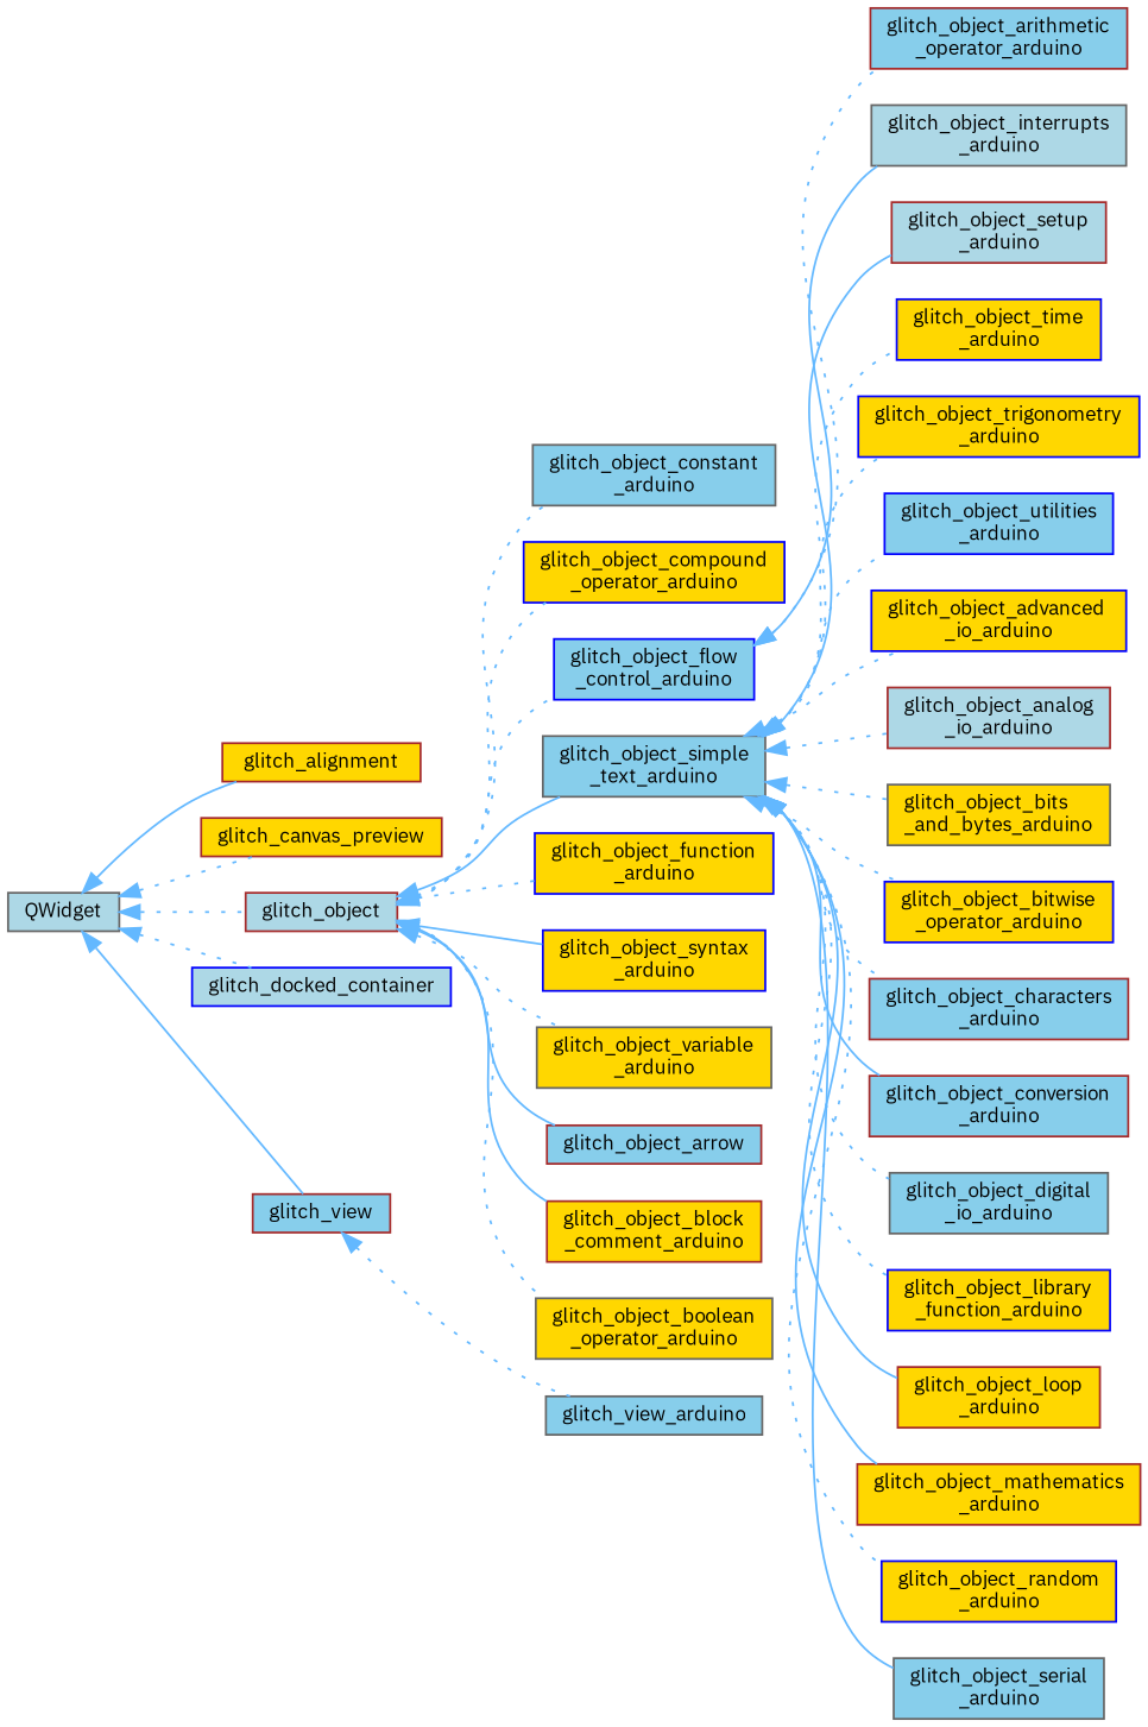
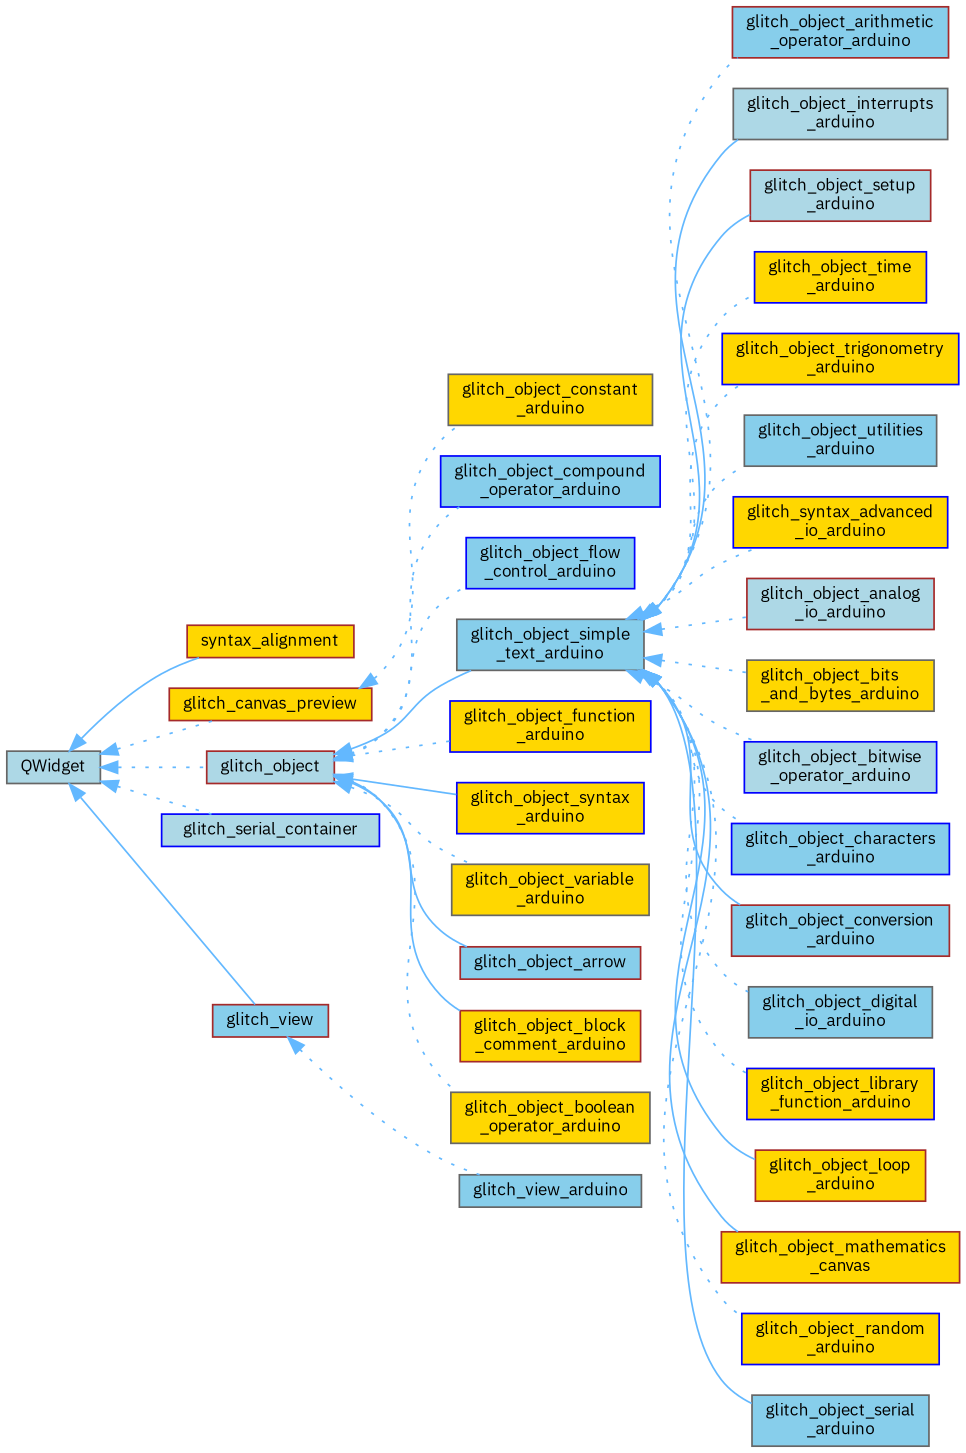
  digraph {
    fontname="IBM Plex Sans"
    rankdir=LR
    node [color=brown fillcolor=gold fontname="IBM Plex Sans" fontsize=10 shape=box style=filled]
    edge [color=steelblue1 dir=back fontname="IBM Plex Sans" fontsize=10 labelfontname=Helvetica labelfontsize=10 style=dotted]
    n1 [color=gray40 fillcolor=lightblue height=0.2 label=QWidget width=0.4]
-   n2 [height=0.2 label=glitch_alignment width=0.4]
+   n2 [height=0.2 label=syntax_alignment width=0.4]
    n3 [height=0.2 label=glitch_canvas_preview width=0.4]
-   n4 [color=blue fillcolor=lightblue height=0.2 label=glitch_docked_container width=0.4]
+   n4 [color=blue fillcolor=lightblue height=0.2 label=glitch_serial_container width=0.4]
    n5 [fillcolor=lightblue height=0.2 label=glitch_object width=0.4]
    n6 [fillcolor=skyblue height=0.2 label=glitch_view width=0.4]
    n7 [fillcolor=skyblue height=0.2 label=glitch_object_arrow width=0.4]
    n8 [height=0.2 label="glitch_object_block\l_comment_arduino" width=0.4]
    n9 [color=gray40 height=0.2 label="glitch_object_boolean\l_operator_arduino" width=0.4]
-   n10 [color=blue height=0.2 label="glitch_object_compound\l_operator_arduino" width=0.4]
-   n11 [color=gray40 fillcolor=skyblue height=0.2 label="glitch_object_constant\l_arduino" width=0.4]
+   n10 [color=blue fillcolor=skyblue height=0.2 label="glitch_object_compound\l_operator_arduino" width=0.4]
+   n11 [color=gray40 height=0.2 label="glitch_object_constant\l_arduino" width=0.4]
    n12 [color=blue fillcolor=skyblue height=0.2 label="glitch_object_flow\l_control_arduino" width=0.4]
    n13 [color=blue height=0.2 label="glitch_object_function\l_arduino" width=0.4]
    n14 [color=gray40 fillcolor=skyblue height=0.2 label="glitch_object_simple\l_text_arduino" width=0.4]
    n15 [color=blue height=0.2 label="glitch_object_syntax\l_arduino" width=0.4]
    n16 [color=gray40 height=0.2 label="glitch_object_variable\l_arduino" width=0.4]
    n17 [color=gray40 fillcolor=skyblue height=0.2 label=glitch_view_arduino width=0.4]
-   n18 [color=blue height=0.2 label="glitch_object_advanced\l_io_arduino" width=0.4]
+   n18 [color=blue height=0.2 label="glitch_syntax_advanced\l_io_arduino" width=0.4]
    n19 [fillcolor=lightblue height=0.2 label="glitch_object_analog\l_io_arduino" width=0.4]
    n20 [fillcolor=skyblue height=0.2 label="glitch_object_arithmetic\l_operator_arduino" width=0.4]
    n21 [color=gray40 height=0.2 label="glitch_object_bits\l_and_bytes_arduino" width=0.4]
-   n22 [color=blue height=0.2 label="glitch_object_bitwise\l_operator_arduino" width=0.4]
-   n23 [fillcolor=skyblue height=0.2 label="glitch_object_characters\l_arduino" width=0.4]
+   n22 [color=blue fillcolor=lightblue height=0.2 label="glitch_object_bitwise\l_operator_arduino" width=0.4]
+   n23 [color=blue fillcolor=skyblue height=0.2 label="glitch_object_characters\l_arduino" width=0.4]
    n24 [fillcolor=skyblue height=0.2 label="glitch_object_conversion\l_arduino" width=0.4]
    n25 [color=gray40 fillcolor=skyblue height=0.2 label="glitch_object_digital\l_io_arduino" width=0.4]
    n26 [color=gray40 fillcolor=lightblue height=0.2 label="glitch_object_interrupts\l_arduino" width=0.4]
    n27 [color=blue height=0.2 label="glitch_object_library\l_function_arduino" width=0.4]
    n28 [height=0.2 label="glitch_object_loop\l_arduino" width=0.4]
-   n29 [height=0.2 label="glitch_object_mathematics\l_arduino" width=0.4]
+   n29 [height=0.2 label="glitch_object_mathematics\l_canvas" width=0.4]
    n30 [color=blue height=0.2 label="glitch_object_random\l_arduino" width=0.4]
    n31 [color=gray40 fillcolor=skyblue height=0.2 label="glitch_object_serial\l_arduino" width=0.4]
    n32 [fillcolor=lightblue height=0.2 label="glitch_object_setup\l_arduino" width=0.4]
    n33 [color=blue height=0.2 label="glitch_object_time\l_arduino" width=0.4]
    n34 [color=blue height=0.2 label="glitch_object_trigonometry\l_arduino" width=0.4]
-   n35 [color=blue fillcolor=skyblue height=0.2 label="glitch_object_utilities\l_arduino" width=0.4]
+   n35 [color=gray40 fillcolor=skyblue height=0.2 label="glitch_object_utilities\l_arduino" width=0.4]
    n1 -> n2 [style=solid]
    n1 -> n3
    n1 -> n4
    n1 -> n5
    n1 -> n6 [style=solid]
    n5 -> n7 [style=solid]
    n5 -> n8 [style=solid]
    n5 -> n9
    n5 -> n10
-   n5 -> n11
+   n3 -> n11
    n5 -> n12
    n5 -> n13
    n5 -> n14 [style=solid]
    n5 -> n15 [style=solid]
    n5 -> n16
    n6 -> n17
    n14 -> n18
    n14 -> n19
-   n12 -> n20
+   n14 -> n20
    n14 -> n21
    n14 -> n22
    n14 -> n23
    n14 -> n24 [style=solid]
    n14 -> n25
-   n12 -> n26 [style=solid]
+   n14 -> n26 [style=solid]
    n14 -> n27
    n14 -> n28 [style=solid]
    n14 -> n29 [style=solid]
    n14 -> n30
    n14 -> n31 [style=solid]
    n14 -> n32 [style=solid]
    n14 -> n33
    n14 -> n34
    n14 -> n35
  }
